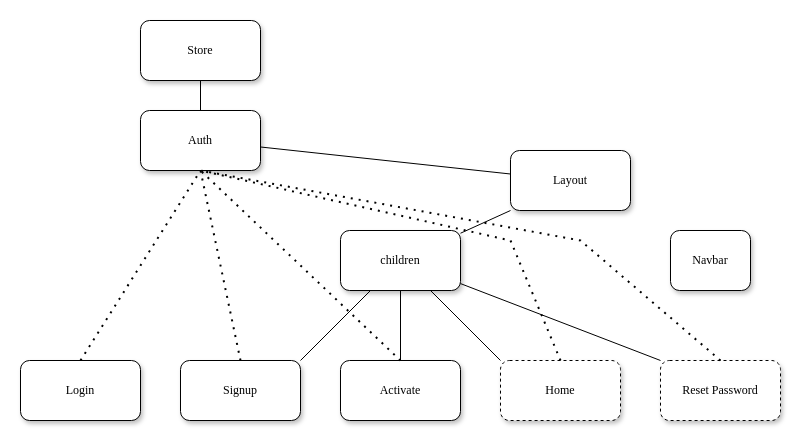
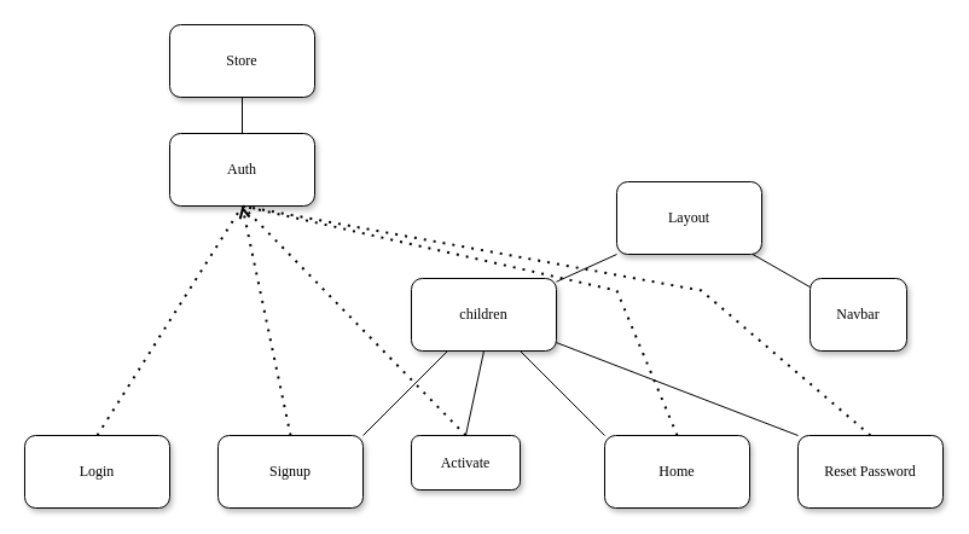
  <mxCell id="0" />
  <mxCell id="1" parent="0" />
  <mxCell id="2" value="&lt;span&gt;Layout&lt;/span&gt;" style="whiteSpace=wrap;html=1;rounded=1;shadow=1;labelBackgroundColor=none;strokeWidth=1;fontFamily=Verdana;fontSize=12;align=center;" vertex="1" parent="1"><mxGeometry x="510" y="150" width="120" height="60" as="geometry" /></mxCell>
  <mxCell id="3" value="children" style="whiteSpace=wrap;html=1;rounded=1;shadow=1;labelBackgroundColor=none;strokeWidth=1;fontFamily=Verdana;fontSize=12;align=center;" vertex="1" parent="1"><mxGeometry x="340" y="230" width="120" height="60" as="geometry" /></mxCell>
  <mxCell id="4" value="&lt;span&gt;Navbar&lt;/span&gt;" style="whiteSpace=wrap;html=1;rounded=1;shadow=1;labelBackgroundColor=none;strokeWidth=1;fontFamily=Verdana;fontSize=12;align=center;" vertex="1" parent="1"><mxGeometry x="670" y="230" width="80" height="60" as="geometry" /></mxCell>
  <mxCell id="5" value="" style="rounded=0;html=1;labelBackgroundColor=none;startArrow=none;startFill=0;startSize=5;endArrow=none;endFill=0;endSize=5;jettySize=auto;orthogonalLoop=1;strokeWidth=1;fontFamily=Verdana;fontSize=12;exitX=0;exitY=1;exitDx=0;exitDy=0;" edge="1" parent="1" source="2" target="3"><mxGeometry x="-0.205" y="-14" relative="1" as="geometry"><mxPoint as="offset" /><mxPoint x="520" y="200" as="sourcePoint" /></mxGeometry></mxCell>
- <mxCell id="6" value="" style="rounded=0;html=1;labelBackgroundColor=none;startArrow=none;startFill=0;startSize=5;endArrow=none;endFill=0;endSize=5;jettySize=auto;orthogonalLoop=1;strokeWidth=1;fontFamily=Verdana;fontSize=12;" edge="1" parent="1" source="2" target="17"><mxGeometry x="-0.2" y="14" relative="1" as="geometry"><mxPoint as="offset" /></mxGeometry></mxCell>
+ <mxCell id="6" value="" style="rounded=0;html=1;labelBackgroundColor=none;startArrow=none;startFill=0;startSize=5;endArrow=none;endFill=0;endSize=5;jettySize=auto;orthogonalLoop=1;strokeWidth=1;fontFamily=Verdana;fontSize=12" edge="1" parent="1" source="2" target="4"><mxGeometry x="-0.2" y="14" relative="1" as="geometry"><mxPoint as="offset" /></mxGeometry></mxCell>
  <mxCell id="7" value="" style="rounded=0;html=1;labelBackgroundColor=none;startArrow=none;startFill=0;startSize=5;endArrow=none;endFill=0;endSize=5;jettySize=auto;orthogonalLoop=1;strokeWidth=1;fontFamily=Verdana;fontSize=12;entryX=0;entryY=0;entryDx=0;entryDy=0;" edge="1" parent="1" source="3" target="13"><mxGeometry x="-0.278" y="12" relative="1" as="geometry"><mxPoint as="offset" /><mxPoint x="550" y="376.364" as="targetPoint" /></mxGeometry></mxCell>
  <mxCell id="8" value="Store" style="whiteSpace=wrap;html=1;rounded=1;shadow=1;labelBackgroundColor=none;strokeWidth=1;fontFamily=Verdana;fontSize=12;align=center;" vertex="1" parent="1"><mxGeometry x="140" y="20" width="120" height="60" as="geometry" /></mxCell>
  <mxCell id="9" value="Login" style="whiteSpace=wrap;html=1;rounded=1;shadow=1;labelBackgroundColor=none;strokeWidth=1;fontFamily=Verdana;fontSize=12;align=center;" vertex="1" parent="1"><mxGeometry x="20" y="360" width="120" height="60" as="geometry" /></mxCell>
  <mxCell id="10" value="Signup" style="whiteSpace=wrap;html=1;rounded=1;shadow=1;labelBackgroundColor=none;strokeWidth=1;fontFamily=Verdana;fontSize=12;align=center;" vertex="1" parent="1"><mxGeometry x="180" y="360" width="120" height="60" as="geometry" /></mxCell>
- <mxCell id="11" value="Activate" style="whiteSpace=wrap;html=1;rounded=1;shadow=1;labelBackgroundColor=none;strokeWidth=1;fontFamily=Verdana;fontSize=12;align=center;" vertex="1" parent="1"><mxGeometry x="340" y="360" width="120" height="60" as="geometry" /></mxCell>
- <mxCell id="12" value="Home" style="whiteSpace=wrap;html=1;rounded=1;shadow=1;labelBackgroundColor=none;strokeWidth=1;fontFamily=Verdana;fontSize=12;align=center;dashed=1;" vertex="1" parent="1"><mxGeometry x="500" y="360" width="120" height="60" as="geometry" /></mxCell>
- <mxCell id="13" value="Reset Password" style="whiteSpace=wrap;html=1;rounded=1;shadow=1;labelBackgroundColor=none;strokeWidth=1;fontFamily=Verdana;fontSize=12;align=center;dashed=1;" vertex="1" parent="1"><mxGeometry x="660" y="360" width="120" height="60" as="geometry" /></mxCell>
+ <mxCell id="11" value="Activate" style="whiteSpace=wrap;html=1;rounded=1;shadow=1;labelBackgroundColor=none;strokeWidth=1;fontFamily=Verdana;fontSize=12;align=center;" vertex="1" parent="1"><mxGeometry x="340" y="360" width="90" height="45" as="geometry" /></mxCell>
+ <mxCell id="12" value="Home" style="whiteSpace=wrap;html=1;rounded=1;shadow=1;labelBackgroundColor=none;strokeWidth=1;fontFamily=Verdana;fontSize=12;align=center;" vertex="1" parent="1"><mxGeometry x="500" y="360" width="120" height="60" as="geometry" /></mxCell>
+ <mxCell id="13" value="Reset Password" style="whiteSpace=wrap;html=1;rounded=1;shadow=1;labelBackgroundColor=none;strokeWidth=1;fontFamily=Verdana;fontSize=12;align=center;" vertex="1" parent="1"><mxGeometry x="660" y="360" width="120" height="60" as="geometry" /></mxCell>
  <mxCell id="14" value="" style="endArrow=none;html=1;rounded=0;exitX=1;exitY=0;exitDx=0;exitDy=0;entryX=0.25;entryY=1;entryDx=0;entryDy=0;" edge="1" parent="1" source="10" target="3"><mxGeometry width="50" height="50" relative="1" as="geometry"><mxPoint x="300" y="360" as="sourcePoint" /><mxPoint x="350" y="310" as="targetPoint" /></mxGeometry></mxCell>
  <mxCell id="15" value="" style="endArrow=none;html=1;rounded=0;exitX=0.5;exitY=0;exitDx=0;exitDy=0;entryX=0.5;entryY=1;entryDx=0;entryDy=0;" edge="1" parent="1" source="11" target="3"><mxGeometry width="50" height="50" relative="1" as="geometry"><mxPoint x="430" y="520" as="sourcePoint" /><mxPoint x="480" y="470" as="targetPoint" /></mxGeometry></mxCell>
  <mxCell id="16" value="" style="endArrow=none;html=1;rounded=0;exitX=0;exitY=0;exitDx=0;exitDy=0;entryX=0.75;entryY=1;entryDx=0;entryDy=0;" edge="1" parent="1" source="12" target="3"><mxGeometry width="50" height="50" relative="1" as="geometry"><mxPoint x="490" y="520" as="sourcePoint" /><mxPoint x="540" y="470" as="targetPoint" /></mxGeometry></mxCell>
  <mxCell id="17" value="Auth" style="whiteSpace=wrap;html=1;rounded=1;shadow=1;labelBackgroundColor=none;strokeWidth=1;fontFamily=Verdana;fontSize=12;align=center;" vertex="1" parent="1"><mxGeometry x="140" y="110" width="120" height="60" as="geometry" /></mxCell>
  <mxCell id="18" value="" style="endArrow=none;html=1;rounded=0;entryX=0.5;entryY=1;entryDx=0;entryDy=0;exitX=0.5;exitY=0;exitDx=0;exitDy=0;" edge="1" parent="1" source="17" target="8"><mxGeometry width="50" height="50" relative="1" as="geometry"><mxPoint x="80" y="270" as="sourcePoint" /><mxPoint x="130" y="220" as="targetPoint" /></mxGeometry></mxCell>
  <mxCell id="19" value="" style="endArrow=none;dashed=1;html=1;dashPattern=1 3;strokeWidth=2;rounded=0;exitX=0.5;exitY=0;exitDx=0;exitDy=0;entryX=0.5;entryY=1;entryDx=0;entryDy=0;" edge="1" parent="1" source="9" target="17"><mxGeometry width="50" height="50" relative="1" as="geometry"><mxPoint x="100" y="290" as="sourcePoint" /><mxPoint x="150" y="240" as="targetPoint" /></mxGeometry></mxCell>
- <mxCell id="20" value="" style="endArrow=none;dashed=1;html=1;dashPattern=1 3;strokeWidth=2;rounded=0;entryX=0.5;entryY=1;entryDx=0;entryDy=0;exitX=0.5;exitY=0;exitDx=0;exitDy=0;" edge="1" parent="1" source="10" target="17"><mxGeometry width="50" height="50" relative="1" as="geometry"><mxPoint x="160" y="300" as="sourcePoint" /><mxPoint x="210" y="250" as="targetPoint" /></mxGeometry></mxCell>
+ <mxCell id="20" value="" style="endArrow=open;dashed=1;html=1;dashPattern=1 3;strokeWidth=2;rounded=0;entryX=0.5;entryY=1;entryDx=0;entryDy=0;exitX=0.5;exitY=0;exitDx=0;exitDy=0;" edge="1" parent="1" source="10" target="17"><mxGeometry width="50" height="50" relative="1" as="geometry"><mxPoint x="160" y="300" as="sourcePoint" /><mxPoint x="210" y="250" as="targetPoint" /></mxGeometry></mxCell>
  <mxCell id="21" value="" style="endArrow=none;dashed=1;html=1;dashPattern=1 3;strokeWidth=2;rounded=0;exitX=0.5;exitY=0;exitDx=0;exitDy=0;" edge="1" parent="1" source="11"><mxGeometry width="50" height="50" relative="1" as="geometry"><mxPoint x="250" y="370" as="sourcePoint" /><mxPoint x="200" y="170" as="targetPoint" /></mxGeometry></mxCell>
  <mxCell id="22" value="" style="endArrow=none;dashed=1;html=1;dashPattern=1 3;strokeWidth=2;rounded=0;entryX=0.5;entryY=1;entryDx=0;entryDy=0;exitX=0.5;exitY=0;exitDx=0;exitDy=0;" edge="1" parent="1" source="12" target="17"><mxGeometry width="50" height="50" relative="1" as="geometry"><mxPoint x="410" y="370" as="sourcePoint" /><mxPoint x="220" y="190" as="targetPoint" /><Array as="points"><mxPoint x="510" y="240" /></Array></mxGeometry></mxCell>
  <mxCell id="23" value="" style="endArrow=none;dashed=1;html=1;dashPattern=1 3;strokeWidth=2;rounded=0;entryX=0.5;entryY=1;entryDx=0;entryDy=0;exitX=0.5;exitY=0;exitDx=0;exitDy=0;" edge="1" parent="1" source="13" target="17"><mxGeometry width="50" height="50" relative="1" as="geometry"><mxPoint x="570" y="370" as="sourcePoint" /><mxPoint x="230" y="200" as="targetPoint" /><Array as="points"><mxPoint x="580" y="240" /></Array></mxGeometry></mxCell>
